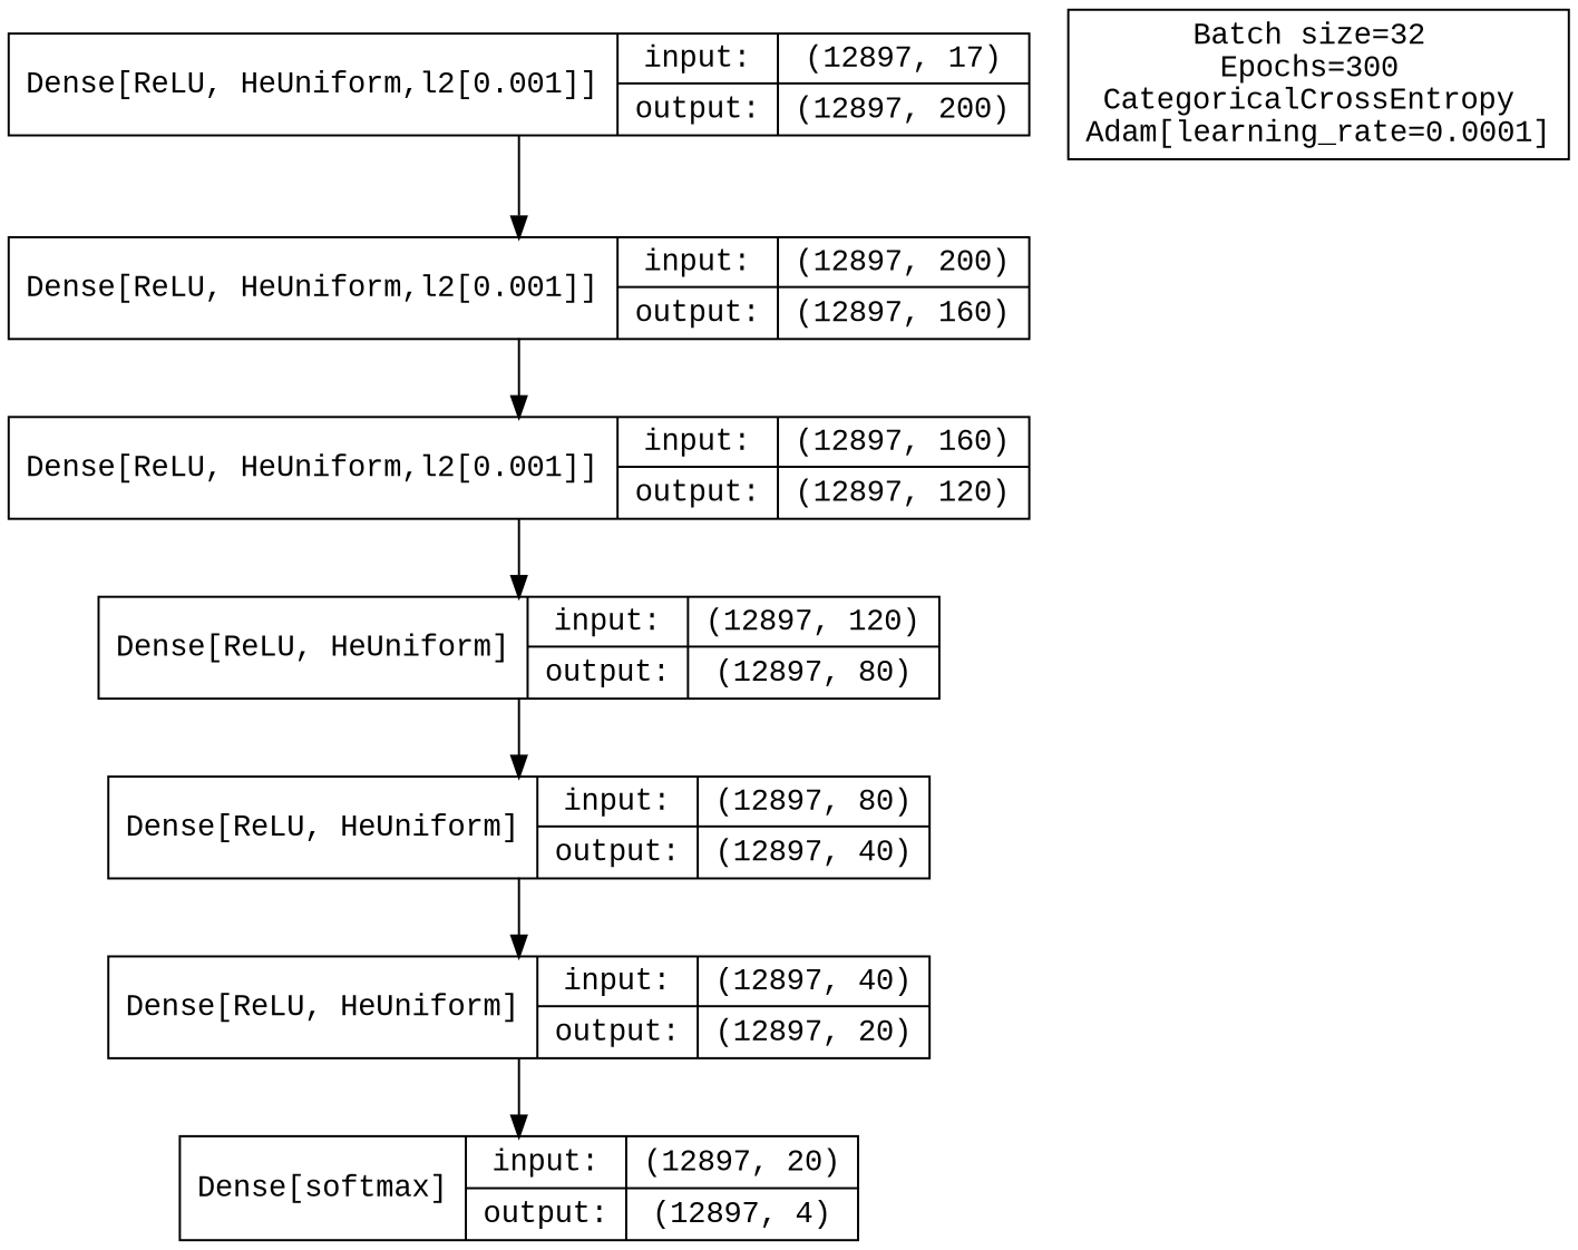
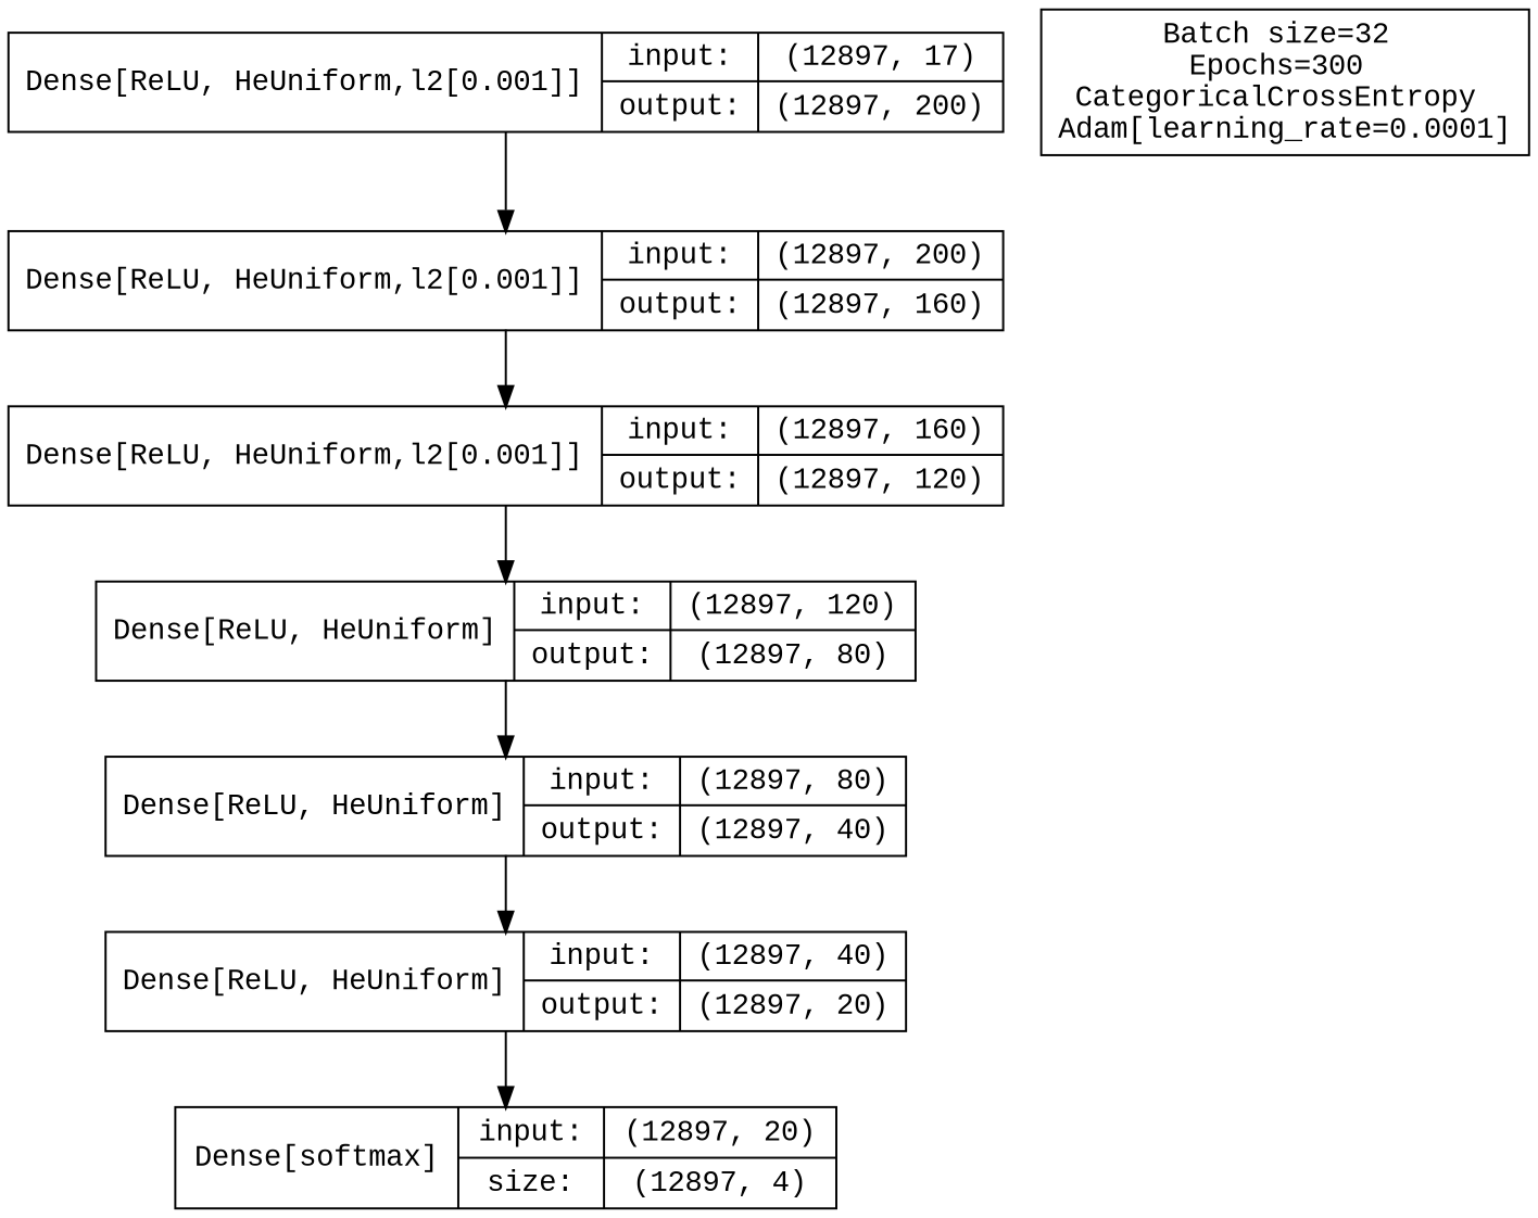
  digraph {
    rankdir=TB
    fontname="Liberation Mono"
    node [shape=record fontname="Liberation Mono"]
    edge [fontname="Liberation Mono"]
    n1 [label="Dense[ReLU, HeUniform,l2[0.001]]|{input:|output:}|{{(12897, 17)}|{(12897, 200)}}"]
    n2 [label="Dense[ReLU, HeUniform,l2[0.001]]|{input:|output:}|{{(12897, 200)}|{(12897, 160)}}"]
    n3 [label="Dense[ReLU, HeUniform,l2[0.001]]|{input:|output:}|{{(12897, 160)}|{(12897, 120)}}"]
    n4 [label="Dense[ReLU, HeUniform]|{input:|output:}|{{(12897, 120)}|{(12897, 80)}}"]
    n5 [label="Dense[ReLU, HeUniform]|{input:|output:}|{{(12897, 80)}|{(12897, 40)}}"]
    n6 [label="Dense[ReLU, HeUniform]|{input:|output:}|{{(12897, 40)}|{(12897, 20)}}"]
-   n7 [label="Dense[softmax]\n|{input:|output:}|{{(12897, 20)}|{(12897, 4)}}"]
+   n7 [label="Dense[softmax]\n|{input:|size:}|{{(12897, 20)}|{(12897, 4)}}"]
    n8 [label="Batch size=32 \nEpochs=300 \nCategoricalCrossEntropy \nAdam[learning_rate=0.0001]"]
    n1 -> n2
    n2 -> n3
    n3 -> n4
    n4 -> n5
    n5 -> n6
    n6 -> n7
  }
